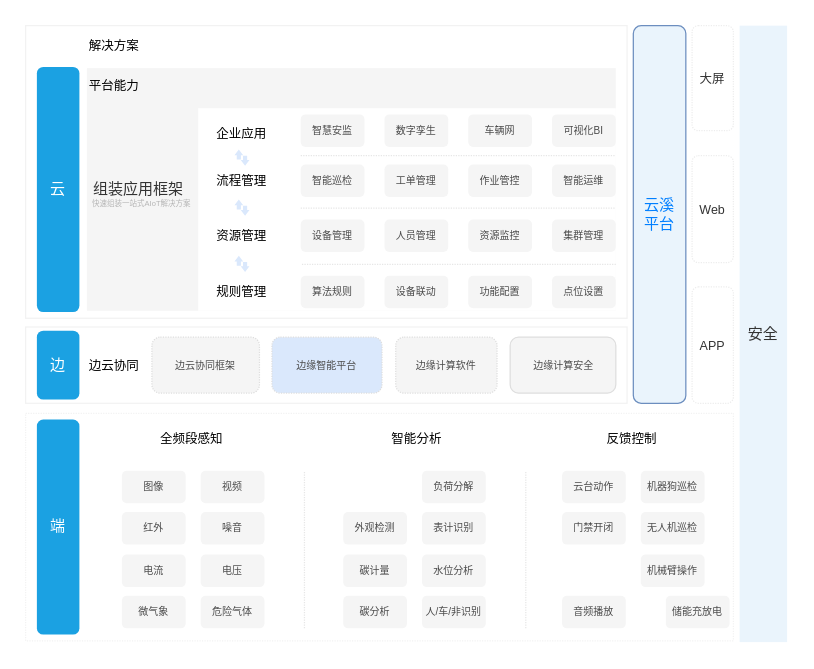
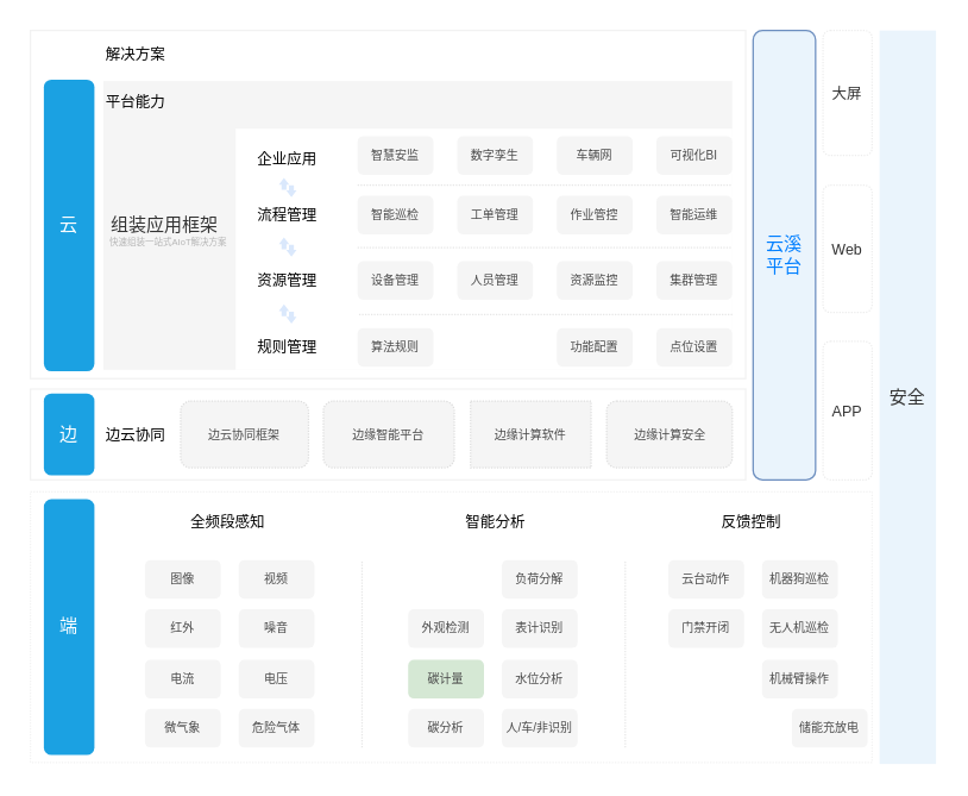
  <mxCell id="0" />
  <mxCell id="1" parent="0" />
  <mxCell id="2" value="" style="rounded=0;whiteSpace=wrap;html=1;strokeColor=#F2F2F2;glass=0;shadow=0;" vertex="1" parent="1"><mxGeometry x="20" y="20" width="481" height="234" as="geometry" /></mxCell>
  <mxCell id="3" value="云" style="rounded=1;whiteSpace=wrap;html=1;fillColor=#1ba1e2;fontColor=#ffffff;strokeColor=none;" vertex="1" parent="1"><mxGeometry x="29" y="53" width="34" height="196" as="geometry" /></mxCell>
  <mxCell id="4" value="&lt;font style=&quot;font-size: 10px;&quot;&gt;解决方案&lt;/font&gt;" style="text;html=1;align=left;verticalAlign=middle;whiteSpace=wrap;rounded=0;" vertex="1" parent="1"><mxGeometry x="69" y="23" width="54" height="26" as="geometry" /></mxCell>
  <mxCell id="5" value="&amp;nbsp;组装应用框架" style="rounded=0;whiteSpace=wrap;html=1;fillColor=#f5f5f5;strokeColor=none;fontColor=#333333;align=left;" vertex="1" parent="1"><mxGeometry x="69" y="54" width="423" height="194" as="geometry" /></mxCell>
  <mxCell id="6" value="&lt;font color=&quot;#b5b5b5&quot; style=&quot;font-size: 6px;&quot;&gt;快速组装一站式AIoT解决方案&lt;/font&gt;" style="text;html=1;align=center;verticalAlign=middle;whiteSpace=wrap;rounded=0;" vertex="1" parent="1"><mxGeometry x="69" y="146" width="88" height="30" as="geometry" /></mxCell>
  <mxCell id="7" value="&lt;font style=&quot;font-size: 10px;&quot;&gt;平台能力&lt;/font&gt;" style="text;html=1;align=left;verticalAlign=middle;whiteSpace=wrap;rounded=0;" vertex="1" parent="1"><mxGeometry x="69" y="53" width="60" height="30" as="geometry" /></mxCell>
  <mxCell id="8" value="" style="rounded=0;whiteSpace=wrap;html=1;strokeColor=none;" vertex="1" parent="1"><mxGeometry x="158" y="86" width="334" height="162" as="geometry" /></mxCell>
  <mxCell id="9" value="&lt;font color=&quot;#007fff&quot;&gt;云溪&lt;/font&gt;&lt;div&gt;&lt;font color=&quot;#007fff&quot;&gt;平台&lt;/font&gt;&lt;/div&gt;" style="rounded=1;whiteSpace=wrap;html=1;dashed=0;dashPattern=1 1;fillColor=#EAF4FC;strokeColor=#6c8ebf;" vertex="1" parent="1"><mxGeometry x="506" y="20" width="42" height="302" as="geometry" /></mxCell>
  <mxCell id="10" value="&lt;font style=&quot;font-size: 10px;&quot;&gt;企业应用&lt;/font&gt;" style="text;html=1;align=center;verticalAlign=middle;whiteSpace=wrap;rounded=0;" vertex="1" parent="1"><mxGeometry x="163" y="91" width="60" height="30" as="geometry" /></mxCell>
  <mxCell id="11" value="&lt;font style=&quot;font-size: 10px;&quot;&gt;流程管理&lt;/font&gt;" style="text;html=1;align=center;verticalAlign=middle;whiteSpace=wrap;rounded=0;" vertex="1" parent="1"><mxGeometry x="163" y="129" width="60" height="30" as="geometry" /></mxCell>
  <mxCell id="12" value="&lt;font style=&quot;font-size: 10px;&quot;&gt;资源管理&lt;/font&gt;" style="text;html=1;align=center;verticalAlign=middle;whiteSpace=wrap;rounded=0;" vertex="1" parent="1"><mxGeometry x="163" y="173" width="60" height="30" as="geometry" /></mxCell>
  <mxCell id="13" value="&lt;font style=&quot;font-size: 10px;&quot;&gt;规则管理&lt;/font&gt;" style="text;html=1;align=center;verticalAlign=middle;whiteSpace=wrap;rounded=0;" vertex="1" parent="1"><mxGeometry x="163" y="218" width="60" height="30" as="geometry" /></mxCell>
  <mxCell id="14" value="" style="shape=singleArrow;direction=south;whiteSpace=wrap;html=1;fillColor=#dae8fc;strokeColor=none;arrowWidth=0.475;arrowSize=0.578;" vertex="1" parent="1"><mxGeometry x="192" y="124" width="7" height="8" as="geometry" /></mxCell>
  <mxCell id="15" value="" style="shape=singleArrow;direction=north;whiteSpace=wrap;html=1;fillColor=#dae8fc;strokeColor=none;arrowWidth=0.475;arrowSize=0.578;" vertex="1" parent="1"><mxGeometry x="187" y="119" width="7" height="8" as="geometry" /></mxCell>
  <mxCell id="16" value="" style="shape=singleArrow;direction=south;whiteSpace=wrap;html=1;fillColor=#dae8fc;strokeColor=none;arrowWidth=0.475;arrowSize=0.578;" vertex="1" parent="1"><mxGeometry x="192" y="164" width="7" height="8" as="geometry" /></mxCell>
  <mxCell id="17" value="" style="shape=singleArrow;direction=north;whiteSpace=wrap;html=1;fillColor=#dae8fc;strokeColor=none;arrowWidth=0.475;arrowSize=0.578;" vertex="1" parent="1"><mxGeometry x="187" y="159" width="7" height="8" as="geometry" /></mxCell>
  <mxCell id="18" value="" style="shape=singleArrow;direction=south;whiteSpace=wrap;html=1;fillColor=#dae8fc;strokeColor=none;arrowWidth=0.475;arrowSize=0.578;" vertex="1" parent="1"><mxGeometry x="192" y="209" width="7" height="8" as="geometry" /></mxCell>
  <mxCell id="19" value="" style="shape=singleArrow;direction=north;whiteSpace=wrap;html=1;fillColor=#dae8fc;strokeColor=none;arrowWidth=0.475;arrowSize=0.578;" vertex="1" parent="1"><mxGeometry x="187" y="204" width="7" height="8" as="geometry" /></mxCell>
  <mxCell id="20" value="&lt;font color=&quot;#4a4a4a&quot;&gt;智慧安监&lt;/font&gt;" style="rounded=1;whiteSpace=wrap;html=1;fillColor=#f5f5f5;fontColor=#333333;strokeColor=none;fontSize=8;" vertex="1" parent="1"><mxGeometry x="240" y="91" width="51" height="26" as="geometry" /></mxCell>
  <mxCell id="21" value="&lt;font color=&quot;#4a4a4a&quot;&gt;数字孪生&lt;/font&gt;" style="rounded=1;whiteSpace=wrap;html=1;fillColor=#f5f5f5;fontColor=#333333;strokeColor=none;fontSize=8;" vertex="1" parent="1"><mxGeometry x="307" y="91" width="51" height="26" as="geometry" /></mxCell>
  <mxCell id="22" value="&lt;font color=&quot;#4a4a4a&quot;&gt;车辆网&lt;/font&gt;" style="rounded=1;whiteSpace=wrap;html=1;fillColor=#f5f5f5;fontColor=#333333;strokeColor=none;fontSize=8;" vertex="1" parent="1"><mxGeometry x="374" y="91" width="51" height="26" as="geometry" /></mxCell>
  <mxCell id="23" value="&lt;font color=&quot;#4a4a4a&quot;&gt;可视化BI&lt;/font&gt;" style="rounded=1;whiteSpace=wrap;html=1;fillColor=#f5f5f5;fontColor=#333333;strokeColor=none;fontSize=8;" vertex="1" parent="1"><mxGeometry x="441" y="91" width="51" height="26" as="geometry" /></mxCell>
  <mxCell id="24" value="&lt;font color=&quot;#4a4a4a&quot;&gt;智能巡检&lt;/font&gt;" style="rounded=1;whiteSpace=wrap;html=1;fillColor=#f5f5f5;fontColor=#333333;strokeColor=none;fontSize=8;" vertex="1" parent="1"><mxGeometry x="240" y="131" width="51" height="26" as="geometry" /></mxCell>
  <mxCell id="25" value="&lt;font color=&quot;#4a4a4a&quot;&gt;工单管理&lt;/font&gt;" style="rounded=1;whiteSpace=wrap;html=1;fillColor=#f5f5f5;fontColor=#333333;strokeColor=none;fontSize=8;" vertex="1" parent="1"><mxGeometry x="307" y="131" width="51" height="26" as="geometry" /></mxCell>
  <mxCell id="26" value="&lt;font color=&quot;#4a4a4a&quot;&gt;作业管控&lt;/font&gt;" style="rounded=1;whiteSpace=wrap;html=1;fillColor=#f5f5f5;fontColor=#333333;strokeColor=none;fontSize=8;" vertex="1" parent="1"><mxGeometry x="374" y="131" width="51" height="26" as="geometry" /></mxCell>
  <mxCell id="27" value="&lt;font color=&quot;#4a4a4a&quot;&gt;智能运维&lt;/font&gt;" style="rounded=1;whiteSpace=wrap;html=1;fillColor=#f5f5f5;fontColor=#333333;strokeColor=none;fontSize=8;" vertex="1" parent="1"><mxGeometry x="441" y="131" width="51" height="26" as="geometry" /></mxCell>
  <mxCell id="28" value="&lt;font color=&quot;#4a4a4a&quot;&gt;&lt;span&gt;设备管理&lt;/span&gt;&lt;/font&gt;" style="rounded=1;whiteSpace=wrap;html=1;fillColor=#f5f5f5;fontColor=#333333;strokeColor=none;fontSize=8;" vertex="1" parent="1"><mxGeometry x="240" y="175" width="51" height="26" as="geometry" /></mxCell>
  <mxCell id="29" value="&lt;font color=&quot;#4a4a4a&quot;&gt;人员管理&lt;/font&gt;" style="rounded=1;whiteSpace=wrap;html=1;fillColor=#f5f5f5;fontColor=#333333;strokeColor=none;fontSize=8;" vertex="1" parent="1"><mxGeometry x="307" y="175" width="51" height="26" as="geometry" /></mxCell>
  <mxCell id="30" value="&lt;font color=&quot;#4a4a4a&quot;&gt;资源监控&lt;/font&gt;" style="rounded=1;whiteSpace=wrap;html=1;fillColor=#f5f5f5;fontColor=#333333;strokeColor=none;fontSize=8;" vertex="1" parent="1"><mxGeometry x="374" y="175" width="51" height="26" as="geometry" /></mxCell>
  <mxCell id="31" value="&lt;font color=&quot;#4a4a4a&quot;&gt;集群管理&lt;/font&gt;" style="rounded=1;whiteSpace=wrap;html=1;fillColor=#f5f5f5;fontColor=#333333;strokeColor=none;fontSize=8;" vertex="1" parent="1"><mxGeometry x="441" y="175" width="51" height="26" as="geometry" /></mxCell>
  <mxCell id="32" value="&lt;font color=&quot;#4a4a4a&quot;&gt;&lt;span&gt;算法规则&lt;/span&gt;&lt;/font&gt;" style="rounded=1;whiteSpace=wrap;html=1;fillColor=#f5f5f5;fontColor=#333333;strokeColor=none;fontSize=8;" vertex="1" parent="1"><mxGeometry x="240" y="220" width="51" height="26" as="geometry" /></mxCell>
- <mxCell id="33" value="&lt;font color=&quot;#4a4a4a&quot;&gt;设备联动&lt;/font&gt;" style="rounded=1;whiteSpace=wrap;html=1;fillColor=#f5f5f5;fontColor=#333333;strokeColor=none;fontSize=8;" vertex="1" parent="1"><mxGeometry x="307" y="220" width="51" height="26" as="geometry" /></mxCell>
  <mxCell id="34" value="&lt;font color=&quot;#4a4a4a&quot;&gt;功能配置&lt;/font&gt;" style="rounded=1;whiteSpace=wrap;html=1;fillColor=#f5f5f5;fontColor=#333333;strokeColor=none;fontSize=8;" vertex="1" parent="1"><mxGeometry x="374" y="220" width="51" height="26" as="geometry" /></mxCell>
  <mxCell id="35" value="&lt;font color=&quot;#4a4a4a&quot;&gt;点位设置&lt;/font&gt;" style="rounded=1;whiteSpace=wrap;html=1;fillColor=#f5f5f5;fontColor=#333333;strokeColor=none;fontSize=8;" vertex="1" parent="1"><mxGeometry x="441" y="220" width="51" height="26" as="geometry" /></mxCell>
  <mxCell id="36" value="" style="line;strokeWidth=1;html=1;dashed=1;dashPattern=1 1;strokeColor=#E6E6E6;" vertex="1" parent="1"><mxGeometry x="240" y="119" width="251" height="10" as="geometry" /></mxCell>
  <mxCell id="37" value="" style="line;strokeWidth=1;html=1;dashed=1;dashPattern=1 1;strokeColor=#E6E6E6;" vertex="1" parent="1"><mxGeometry x="240" y="161" width="251" height="10" as="geometry" /></mxCell>
  <mxCell id="38" value="" style="line;strokeWidth=1;html=1;dashed=1;dashPattern=1 1;strokeColor=#E6E6E6;" vertex="1" parent="1"><mxGeometry x="241" y="206" width="251" height="10" as="geometry" /></mxCell>
  <mxCell id="39" value="&lt;font style=&quot;font-size: 10px;&quot;&gt;大屏&lt;/font&gt;" style="rounded=1;whiteSpace=wrap;html=1;dashed=1;dashPattern=1 1;strokeColor=#EDEDED;fontColor=#333333;" vertex="1" parent="1"><mxGeometry x="553" y="20" width="33" height="84" as="geometry" /></mxCell>
  <mxCell id="40" value="&lt;font style=&quot;font-size: 10px;&quot;&gt;Web&lt;/font&gt;" style="rounded=1;whiteSpace=wrap;html=1;dashed=1;dashPattern=1 1;strokeColor=#EDEDED;fontColor=#333333;" vertex="1" parent="1"><mxGeometry x="553" y="124" width="33" height="85.5" as="geometry" /></mxCell>
  <mxCell id="41" value="&lt;font color=&quot;#333333&quot; style=&quot;font-size: 10px;&quot;&gt;APP&lt;/font&gt;" style="rounded=1;whiteSpace=wrap;html=1;dashed=1;dashPattern=1 1;strokeColor=#EDEDED;" vertex="1" parent="1"><mxGeometry x="553" y="229" width="33" height="93" as="geometry" /></mxCell>
  <mxCell id="42" value="&lt;font color=&quot;#333333&quot;&gt;安全&lt;/font&gt;" style="rounded=0;whiteSpace=wrap;html=1;fillColor=#EAF4FC;strokeColor=none;" vertex="1" parent="1"><mxGeometry x="591" y="20" width="38" height="493" as="geometry" /></mxCell>
  <mxCell id="43" value="" style="rounded=0;whiteSpace=wrap;html=1;strokeColor=#F2F2F2;glass=0;shadow=0;" vertex="1" parent="1"><mxGeometry x="20" y="261" width="481" height="61" as="geometry" /></mxCell>
  <mxCell id="44" value="" style="rounded=0;whiteSpace=wrap;html=1;strokeColor=#F2F2F2;glass=0;shadow=0;dashed=1;dashPattern=1 1;" vertex="1" parent="1"><mxGeometry x="20" y="330" width="566" height="182" as="geometry" /></mxCell>
  <mxCell id="45" value="边" style="rounded=1;whiteSpace=wrap;html=1;fillColor=#1ba1e2;fontColor=#ffffff;strokeColor=none;" vertex="1" parent="1"><mxGeometry x="29" y="264" width="34" height="55" as="geometry" /></mxCell>
  <mxCell id="46" value="端" style="rounded=1;whiteSpace=wrap;html=1;fillColor=#1ba1e2;fontColor=#ffffff;strokeColor=none;" vertex="1" parent="1"><mxGeometry x="29" y="335" width="34" height="172" as="geometry" /></mxCell>
  <mxCell id="47" value="&lt;font color=&quot;#4a4a4a&quot;&gt;&lt;span&gt;边云协同框架&lt;/span&gt;&lt;/font&gt;" style="rounded=1;whiteSpace=wrap;html=1;fillColor=#f5f5f5;fontColor=#333333;strokeColor=#DEDEDE;dashed=1;dashPattern=1 1;fontSize=8;" vertex="1" parent="1"><mxGeometry x="121" y="269.13" width="86" height="44.75" as="geometry" /></mxCell>
  <mxCell id="48" value="&lt;font style=&quot;font-size: 10px;&quot;&gt;边云协同&lt;/font&gt;" style="text;html=1;align=left;verticalAlign=middle;whiteSpace=wrap;rounded=0;" vertex="1" parent="1"><mxGeometry x="69" y="276.5" width="60" height="30" as="geometry" /></mxCell>
- <mxCell id="49" value="&lt;font color=&quot;#4a4a4a&quot;&gt;&lt;span&gt;边缘智能平台&lt;/span&gt;&lt;/font&gt;" style="rounded=1;whiteSpace=wrap;html=1;fillColor=#dae8fc;fontColor=#333333;strokeColor=#DEDEDE;dashed=1;dashPattern=1 1;fontSize=8;" vertex="1" parent="1"><mxGeometry x="217" y="269.13" width="88" height="44.75" as="geometry" /></mxCell>
- <mxCell id="50" value="&lt;font color=&quot;#4a4a4a&quot;&gt;&lt;span&gt;边缘计算软件&lt;/span&gt;&lt;/font&gt;" style="rounded=1;whiteSpace=wrap;html=1;fillColor=#f5f5f5;fontColor=#333333;strokeColor=#DEDEDE;dashed=1;dashPattern=1 1;fontSize=8;" vertex="1" parent="1"><mxGeometry x="316" y="269.13" width="81" height="44.75" as="geometry" /></mxCell>
- <mxCell id="51" value="&lt;font color=&quot;#4a4a4a&quot;&gt;&lt;span&gt;边缘计算安全&lt;/span&gt;&lt;/font&gt;" style="rounded=1;whiteSpace=wrap;html=1;fillColor=#f5f5f5;fontColor=#333333;strokeColor=#DEDEDE;dashed=0;dashPattern=1 1;fontSize=8;" vertex="1" parent="1"><mxGeometry x="407.5" y="269.13" width="84.5" height="44.75" as="geometry" /></mxCell>
+ <mxCell id="49" value="&lt;font color=&quot;#4a4a4a&quot;&gt;&lt;span&gt;边缘智能平台&lt;/span&gt;&lt;/font&gt;" style="rounded=1;whiteSpace=wrap;html=1;fillColor=#f5f5f5;fontColor=#333333;strokeColor=#DEDEDE;dashed=1;dashPattern=1 1;fontSize=8;" vertex="1" parent="1"><mxGeometry x="217" y="269.13" width="88" height="44.75" as="geometry" /></mxCell>
+ <mxCell id="50" value="&lt;font color=&quot;#4a4a4a&quot;&gt;&lt;span&gt;边缘计算软件&lt;/span&gt;&lt;/font&gt;" style="whiteSpace=wrap;html=1;fillColor=#f5f5f5;fontColor=#333333;strokeColor=#DEDEDE;dashed=1;dashPattern=1 1;fontSize=8;rounded=0;" vertex="1" parent="1"><mxGeometry x="316" y="269.13" width="81" height="44.75" as="geometry" /></mxCell>
+ <mxCell id="51" value="&lt;font color=&quot;#4a4a4a&quot;&gt;&lt;span&gt;边缘计算安全&lt;/span&gt;&lt;/font&gt;" style="rounded=1;whiteSpace=wrap;html=1;fillColor=#f5f5f5;fontColor=#333333;strokeColor=#DEDEDE;dashed=1;dashPattern=1 1;fontSize=8;" vertex="1" parent="1"><mxGeometry x="407.5" y="269.13" width="84.5" height="44.75" as="geometry" /></mxCell>
  <mxCell id="52" value="&lt;font color=&quot;#4a4a4a&quot;&gt;&lt;span&gt;图像&lt;/span&gt;&lt;/font&gt;" style="rounded=1;whiteSpace=wrap;html=1;fillColor=#f5f5f5;fontColor=#333333;strokeColor=none;fontSize=8;" vertex="1" parent="1"><mxGeometry x="97" y="376" width="51" height="26" as="geometry" /></mxCell>
  <mxCell id="53" value="&lt;font color=&quot;#4a4a4a&quot;&gt;&lt;span&gt;视频&lt;/span&gt;&lt;/font&gt;" style="rounded=1;whiteSpace=wrap;html=1;fillColor=#f5f5f5;fontColor=#333333;strokeColor=none;fontSize=8;" vertex="1" parent="1"><mxGeometry x="160" y="376" width="51" height="26" as="geometry" /></mxCell>
  <mxCell id="54" value="&lt;font color=&quot;#4a4a4a&quot;&gt;&lt;span&gt;红外&lt;/span&gt;&lt;/font&gt;" style="rounded=1;whiteSpace=wrap;html=1;fillColor=#f5f5f5;fontColor=#333333;strokeColor=none;fontSize=8;" vertex="1" parent="1"><mxGeometry x="97" y="409" width="51" height="26" as="geometry" /></mxCell>
  <mxCell id="55" value="&lt;font color=&quot;#4a4a4a&quot;&gt;&lt;span&gt;噪音&lt;/span&gt;&lt;/font&gt;" style="rounded=1;whiteSpace=wrap;html=1;fillColor=#f5f5f5;fontColor=#333333;strokeColor=none;fontSize=8;" vertex="1" parent="1"><mxGeometry x="160" y="409" width="51" height="26" as="geometry" /></mxCell>
  <mxCell id="56" value="&lt;font color=&quot;#4a4a4a&quot;&gt;&lt;span&gt;电流&lt;/span&gt;&lt;/font&gt;" style="rounded=1;whiteSpace=wrap;html=1;fillColor=#f5f5f5;fontColor=#333333;strokeColor=none;fontSize=8;" vertex="1" parent="1"><mxGeometry x="97" y="443" width="51" height="26" as="geometry" /></mxCell>
  <mxCell id="57" value="&lt;font color=&quot;#4a4a4a&quot;&gt;&lt;span&gt;电压&lt;/span&gt;&lt;/font&gt;" style="rounded=1;whiteSpace=wrap;html=1;fillColor=#f5f5f5;fontColor=#333333;strokeColor=none;fontSize=8;" vertex="1" parent="1"><mxGeometry x="160" y="443" width="51" height="26" as="geometry" /></mxCell>
  <mxCell id="58" value="&lt;font color=&quot;#4a4a4a&quot;&gt;&lt;span&gt;微气象&lt;/span&gt;&lt;/font&gt;" style="rounded=1;whiteSpace=wrap;html=1;fillColor=#f5f5f5;fontColor=#333333;strokeColor=none;fontSize=8;" vertex="1" parent="1"><mxGeometry x="97" y="476" width="51" height="26" as="geometry" /></mxCell>
  <mxCell id="59" value="&lt;font color=&quot;#4a4a4a&quot;&gt;&lt;span&gt;危险气体&lt;/span&gt;&lt;/font&gt;" style="rounded=1;whiteSpace=wrap;html=1;fillColor=#f5f5f5;fontColor=#333333;strokeColor=none;fontSize=8;" vertex="1" parent="1"><mxGeometry x="160" y="476" width="51" height="26" as="geometry" /></mxCell>
  <mxCell id="60" value="&lt;font color=&quot;#4a4a4a&quot;&gt;&lt;span&gt;负荷分解&lt;/span&gt;&lt;/font&gt;" style="rounded=1;whiteSpace=wrap;html=1;fillColor=#f5f5f5;fontColor=#333333;strokeColor=none;fontSize=8;" vertex="1" parent="1"><mxGeometry x="337" y="376" width="51" height="26" as="geometry" /></mxCell>
  <mxCell id="61" value="&lt;font color=&quot;#4a4a4a&quot;&gt;&lt;span&gt;外观检测&lt;/span&gt;&lt;/font&gt;" style="rounded=1;whiteSpace=wrap;html=1;fillColor=#f5f5f5;fontColor=#333333;strokeColor=none;fontSize=8;" vertex="1" parent="1"><mxGeometry x="274" y="409" width="51" height="26" as="geometry" /></mxCell>
  <mxCell id="62" value="&lt;font color=&quot;#4a4a4a&quot;&gt;&lt;span&gt;表计识别&lt;/span&gt;&lt;/font&gt;" style="rounded=1;whiteSpace=wrap;html=1;fillColor=#f5f5f5;fontColor=#333333;strokeColor=none;fontSize=8;" vertex="1" parent="1"><mxGeometry x="337" y="409" width="51" height="26" as="geometry" /></mxCell>
- <mxCell id="63" value="&lt;font color=&quot;#4a4a4a&quot;&gt;&lt;span&gt;碳计量&lt;/span&gt;&lt;/font&gt;" style="rounded=1;whiteSpace=wrap;html=1;fillColor=#f5f5f5;fontColor=#333333;strokeColor=none;fontSize=8;" vertex="1" parent="1"><mxGeometry x="274" y="443" width="51" height="26" as="geometry" /></mxCell>
+ <mxCell id="63" value="&lt;font color=&quot;#4a4a4a&quot;&gt;&lt;span&gt;碳计量&lt;/span&gt;&lt;/font&gt;" style="rounded=1;whiteSpace=wrap;html=1;fillColor=#d5e8d4;fontColor=#333333;strokeColor=none;fontSize=8;" vertex="1" parent="1"><mxGeometry x="274" y="443" width="51" height="26" as="geometry" /></mxCell>
  <mxCell id="64" value="&lt;font color=&quot;#4a4a4a&quot;&gt;&lt;span&gt;水位分析&lt;/span&gt;&lt;/font&gt;" style="rounded=1;whiteSpace=wrap;html=1;fillColor=#f5f5f5;fontColor=#333333;strokeColor=none;fontSize=8;" vertex="1" parent="1"><mxGeometry x="337" y="443" width="51" height="26" as="geometry" /></mxCell>
  <mxCell id="65" value="&lt;font color=&quot;#4a4a4a&quot;&gt;&lt;span&gt;碳分析&lt;/span&gt;&lt;/font&gt;" style="rounded=1;whiteSpace=wrap;html=1;fillColor=#f5f5f5;fontColor=#333333;strokeColor=none;fontSize=8;" vertex="1" parent="1"><mxGeometry x="274" y="476" width="51" height="26" as="geometry" /></mxCell>
  <mxCell id="66" value="&lt;font color=&quot;#4a4a4a&quot;&gt;&lt;span&gt;人/车/非识别&lt;/span&gt;&lt;/font&gt;" style="rounded=1;whiteSpace=wrap;html=1;fillColor=#f5f5f5;fontColor=#333333;strokeColor=none;fontSize=8;" vertex="1" parent="1"><mxGeometry x="337" y="476" width="51" height="26" as="geometry" /></mxCell>
  <mxCell id="67" value="&lt;font color=&quot;#4a4a4a&quot;&gt;&lt;span&gt;云台动作&lt;/span&gt;&lt;/font&gt;" style="rounded=1;whiteSpace=wrap;html=1;fillColor=#f5f5f5;fontColor=#333333;strokeColor=none;fontSize=8;" vertex="1" parent="1"><mxGeometry x="449" y="376" width="51" height="26" as="geometry" /></mxCell>
  <mxCell id="68" value="&lt;font color=&quot;#4a4a4a&quot;&gt;&lt;span&gt;机器狗巡检&lt;/span&gt;&lt;/font&gt;" style="rounded=1;whiteSpace=wrap;html=1;fillColor=#f5f5f5;fontColor=#333333;strokeColor=none;fontSize=8;" vertex="1" parent="1"><mxGeometry x="512" y="376" width="51" height="26" as="geometry" /></mxCell>
  <mxCell id="69" value="&lt;font color=&quot;#4a4a4a&quot;&gt;&lt;span&gt;门禁开闭&lt;/span&gt;&lt;/font&gt;" style="rounded=1;whiteSpace=wrap;html=1;fillColor=#f5f5f5;fontColor=#333333;strokeColor=none;fontSize=8;" vertex="1" parent="1"><mxGeometry x="449" y="409" width="51" height="26" as="geometry" /></mxCell>
  <mxCell id="70" value="&lt;font color=&quot;#4a4a4a&quot;&gt;&lt;span&gt;无人机巡检&lt;/span&gt;&lt;/font&gt;" style="rounded=1;whiteSpace=wrap;html=1;fillColor=#f5f5f5;fontColor=#333333;strokeColor=none;fontSize=8;" vertex="1" parent="1"><mxGeometry x="512" y="409" width="51" height="26" as="geometry" /></mxCell>
  <mxCell id="71" value="&lt;font color=&quot;#4a4a4a&quot;&gt;&lt;span&gt;机械臂操作&lt;/span&gt;&lt;/font&gt;" style="rounded=1;whiteSpace=wrap;html=1;fillColor=#f5f5f5;fontColor=#333333;strokeColor=none;fontSize=8;" vertex="1" parent="1"><mxGeometry x="512" y="443" width="51" height="26" as="geometry" /></mxCell>
- <mxCell id="72" value="&lt;font color=&quot;#4a4a4a&quot;&gt;&lt;span&gt;音频播放&lt;/span&gt;&lt;/font&gt;" style="rounded=1;whiteSpace=wrap;html=1;fillColor=#f5f5f5;fontColor=#333333;strokeColor=none;fontSize=8;" vertex="1" parent="1"><mxGeometry x="449" y="476" width="51" height="26" as="geometry" /></mxCell>
  <mxCell id="73" value="&lt;font color=&quot;#4a4a4a&quot;&gt;&lt;span&gt;储能充放电&lt;/span&gt;&lt;/font&gt;" style="rounded=1;whiteSpace=wrap;html=1;fillColor=#f5f5f5;fontColor=#333333;strokeColor=none;fontSize=8;" vertex="1" parent="1"><mxGeometry x="532" y="476" width="51" height="26" as="geometry" /></mxCell>
  <mxCell id="74" value="" style="line;strokeWidth=1;html=1;dashed=1;dashPattern=1 1;strokeColor=#E6E6E6;direction=south;" vertex="1" parent="1"><mxGeometry x="238" y="377" width="10" height="125" as="geometry" /></mxCell>
  <mxCell id="75" value="" style="line;strokeWidth=1;html=1;dashed=1;dashPattern=1 1;strokeColor=#E6E6E6;direction=south;" vertex="1" parent="1"><mxGeometry x="415" y="377" width="10" height="125" as="geometry" /></mxCell>
  <mxCell id="76" value="&lt;font style=&quot;font-size: 10px;&quot;&gt;全频段感知&lt;/font&gt;" style="text;html=1;align=center;verticalAlign=middle;whiteSpace=wrap;rounded=0;" vertex="1" parent="1"><mxGeometry x="123" y="335" width="60" height="30" as="geometry" /></mxCell>
  <mxCell id="77" value="&lt;font style=&quot;font-size: 10px;&quot;&gt;智能分析&lt;/font&gt;" style="text;html=1;align=center;verticalAlign=middle;whiteSpace=wrap;rounded=0;" vertex="1" parent="1"><mxGeometry x="302.5" y="335" width="60" height="30" as="geometry" /></mxCell>
  <mxCell id="78" value="&lt;font style=&quot;font-size: 10px;&quot;&gt;反馈控制&lt;/font&gt;" style="text;html=1;align=center;verticalAlign=middle;whiteSpace=wrap;rounded=0;" vertex="1" parent="1"><mxGeometry x="475" y="335" width="60" height="30" as="geometry" /></mxCell>
